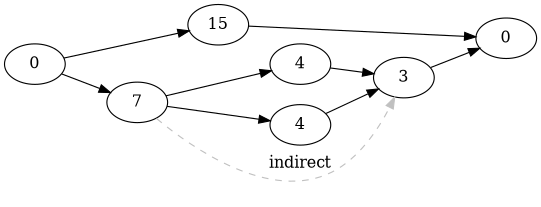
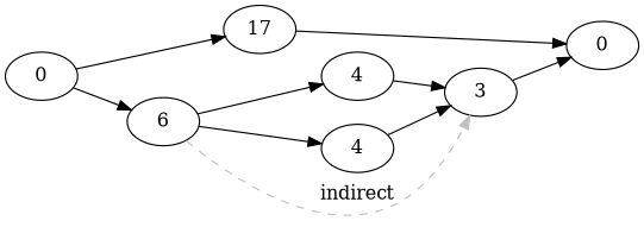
  digraph {
    rankdir=LR
    n1 [label=0]
-   n2 [label=15]
-   n3 [label=7]
+   n2 [label=17]
+   n3 [label=6]
    n4 [label=0]
    n5 [label=4]
    n6 [label=4]
    n7 [label=3]
    n1 -> n2
    n1 -> n3
    n2 -> n4
    n3 -> n5
    n3 -> n6
    n3 -> n7 [color=gray label=indirect style=dashed]
    n5 -> n7
    n6 -> n7
    n7 -> n4
  }
